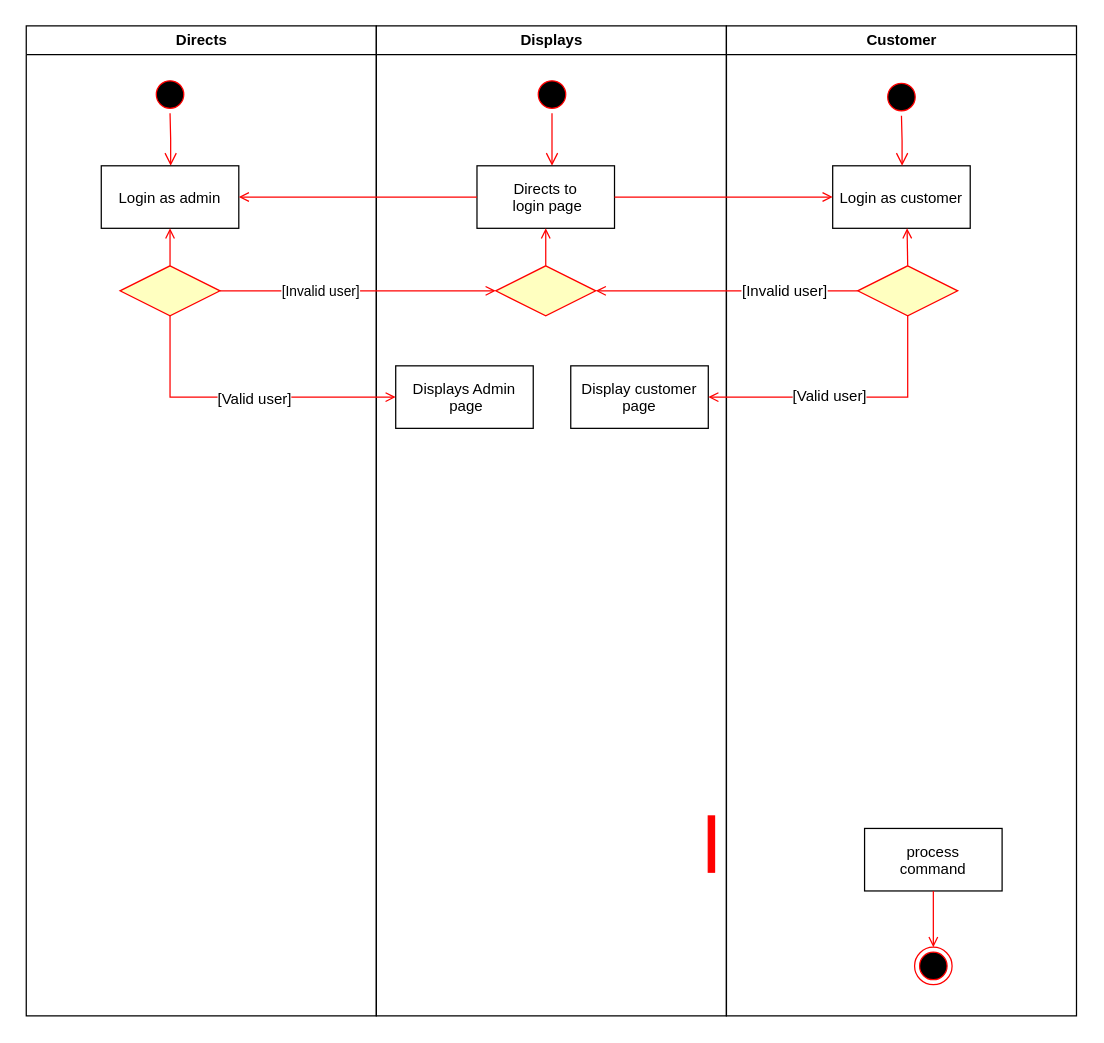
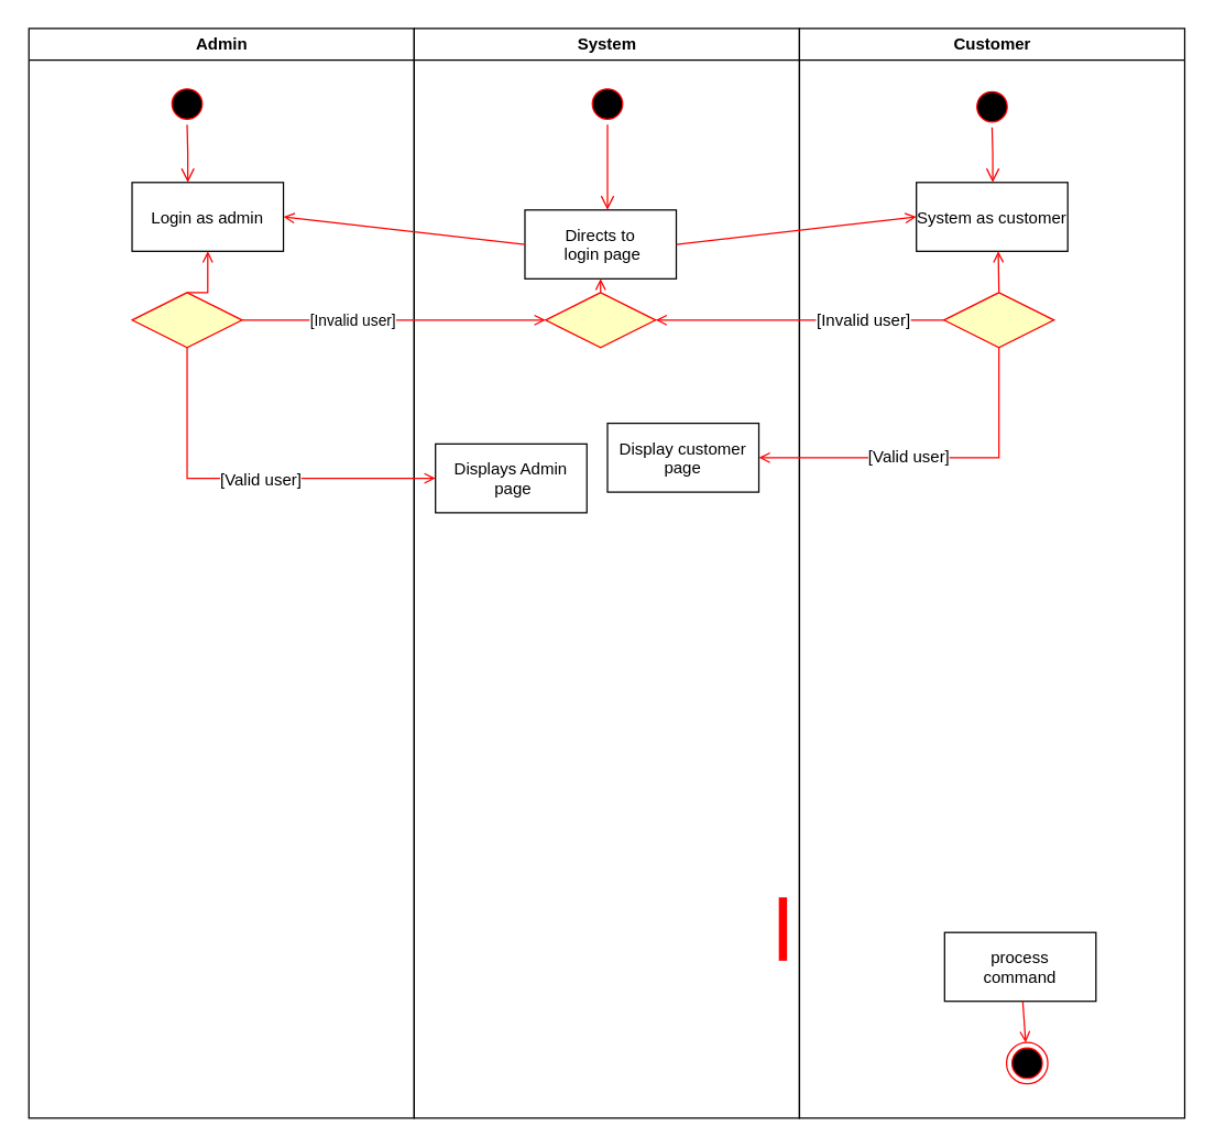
  <mxCell id="0" />
  <mxCell id="1" parent="0" />
- <mxCell id="2" value="Directs" style="swimlane;whiteSpace=wrap" parent="1" vertex="1"><mxGeometry x="20.5" y="20" width="280" height="792" as="geometry" /></mxCell>
+ <mxCell id="2" value="Admin" style="swimlane;whiteSpace=wrap" parent="1" vertex="1"><mxGeometry x="20.5" y="20" width="280" height="792" as="geometry" /></mxCell>
  <mxCell id="3" value="" style="ellipse;shape=startState;fillColor=#000000;strokeColor=#ff0000;" parent="2" vertex="1"><mxGeometry x="100" y="40" width="30" height="30" as="geometry" /></mxCell>
  <mxCell id="4" value="" style="edgeStyle=elbowEdgeStyle;elbow=horizontal;verticalAlign=bottom;endArrow=open;endSize=8;strokeColor=#FF0000;endFill=1;rounded=0" parent="2" source="3" target="5" edge="1"><mxGeometry x="100" y="40" as="geometry"><mxPoint x="115" y="110" as="targetPoint" /></mxGeometry></mxCell>
- <mxCell id="5" value="Login as admin" style="" parent="2" vertex="1"><mxGeometry x="60" y="112" width="110" height="50" as="geometry" /></mxCell>
+ <mxCell id="5" value="Login as admin" style="" parent="2" vertex="1"><mxGeometry x="75" y="112" width="110" height="50" as="geometry" /></mxCell>
  <mxCell id="6" style="edgeStyle=orthogonalEdgeStyle;rounded=0;orthogonalLoop=1;jettySize=auto;html=1;exitX=0.5;exitY=0;exitDx=0;exitDy=0;entryX=0.5;entryY=1;entryDx=0;entryDy=0;strokeColor=#FF0000;endFill=1;endArrow=open;" edge="1" parent="2" source="7" target="5"><mxGeometry relative="1" as="geometry" /></mxCell>
  <mxCell id="7" value="" style="rhombus;fillColor=#ffffc0;strokeColor=#ff0000;" vertex="1" parent="2"><mxGeometry x="75" y="192" width="80" height="40" as="geometry" /></mxCell>
- <mxCell id="8" value="Displays" style="swimlane;whiteSpace=wrap" parent="1" vertex="1"><mxGeometry x="300.5" y="20" width="280" height="792" as="geometry" /></mxCell>
+ <mxCell id="8" value="System" style="swimlane;whiteSpace=wrap" parent="1" vertex="1"><mxGeometry x="300.5" y="20" width="280" height="792" as="geometry" /></mxCell>
  <mxCell id="9" value="" style="ellipse;shape=startState;fillColor=#000000;strokeColor=#ff0000;" parent="8" vertex="1"><mxGeometry x="125.5" y="40" width="30" height="30" as="geometry" /></mxCell>
  <mxCell id="10" value="" style="edgeStyle=elbowEdgeStyle;elbow=horizontal;verticalAlign=bottom;endArrow=open;endSize=8;strokeColor=#FF0000;endFill=1;rounded=0" parent="8" source="9" target="11" edge="1"><mxGeometry x="105.5" y="20" as="geometry"><mxPoint x="120.5" y="90" as="targetPoint" /></mxGeometry></mxCell>
- <mxCell id="11" value="Directs to&#10; login page" style="" parent="8" vertex="1"><mxGeometry x="80.5" y="112" width="110" height="50" as="geometry" /></mxCell>
+ <mxCell id="11" value="Directs to&#10; login page" style="" parent="8" vertex="1"><mxGeometry x="80.5" y="132" width="110" height="50" as="geometry" /></mxCell>
  <mxCell id="12" style="edgeStyle=orthogonalEdgeStyle;rounded=0;orthogonalLoop=1;jettySize=auto;html=1;exitX=0.5;exitY=0;exitDx=0;exitDy=0;entryX=0.5;entryY=1;entryDx=0;entryDy=0;strokeColor=#FF0000;endFill=1;endArrow=open;" edge="1" parent="8" source="13" target="11"><mxGeometry relative="1" as="geometry" /></mxCell>
  <mxCell id="13" value="" style="rhombus;fillColor=#ffffc0;strokeColor=#ff0000;" parent="8" vertex="1"><mxGeometry x="95.5" y="192" width="80" height="40" as="geometry" /></mxCell>
  <mxCell id="14" value="" style="whiteSpace=wrap;strokeColor=#FF0000;fillColor=#FF0000" parent="8" vertex="1"><mxGeometry x="265.5" y="632" width="5" height="45" as="geometry" /></mxCell>
- <mxCell id="15" value="Displays Admin&#10; page" style="" parent="8" vertex="1"><mxGeometry x="15.5" y="272" width="110" height="50" as="geometry" /></mxCell>
- <mxCell id="16" value="Display customer&#10;page" style="" vertex="1" parent="8"><mxGeometry x="155.5" y="272" width="110" height="50" as="geometry" /></mxCell>
+ <mxCell id="15" value="Displays Admin&#10; page" style="" parent="8" vertex="1"><mxGeometry x="15.5" y="302" width="110" height="50" as="geometry" /></mxCell>
+ <mxCell id="16" value="Display customer&#10;page" style="" vertex="1" parent="8"><mxGeometry x="140.5" y="287" width="110" height="50" as="geometry" /></mxCell>
  <mxCell id="17" value="Customer" style="swimlane;whiteSpace=wrap" parent="1" vertex="1"><mxGeometry x="580.5" y="20" width="280" height="792" as="geometry" /></mxCell>
- <mxCell id="18" value="process&#10;command" style="" parent="17" vertex="1"><mxGeometry x="110.5" y="642" width="110" height="50" as="geometry" /></mxCell>
+ <mxCell id="18" value="process&#10;command" style="" parent="17" vertex="1"><mxGeometry x="105.5" y="657" width="110" height="50" as="geometry" /></mxCell>
  <mxCell id="19" value="" style="ellipse;shape=endState;fillColor=#000000;strokeColor=#ff0000" parent="17" vertex="1"><mxGeometry x="150.5" y="737" width="30" height="30" as="geometry" /></mxCell>
  <mxCell id="20" value="" style="endArrow=open;strokeColor=#FF0000;endFill=1;rounded=0" parent="17" source="18" target="19" edge="1"><mxGeometry relative="1" as="geometry" /></mxCell>
  <mxCell id="21" value="" style="ellipse;shape=startState;fillColor=#000000;strokeColor=#ff0000;" vertex="1" parent="17"><mxGeometry x="125" y="42" width="30" height="30" as="geometry" /></mxCell>
- <mxCell id="22" value="Login as customer" style="" vertex="1" parent="17"><mxGeometry x="85" y="112" width="110" height="50" as="geometry" /></mxCell>
+ <mxCell id="22" value="System as customer" style="" vertex="1" parent="17"><mxGeometry x="85" y="112" width="110" height="50" as="geometry" /></mxCell>
  <mxCell id="23" value="" style="edgeStyle=elbowEdgeStyle;elbow=horizontal;verticalAlign=bottom;endArrow=open;endSize=8;strokeColor=#FF0000;endFill=1;rounded=0" edge="1" source="21" target="22" parent="17"><mxGeometry x="125" y="42" as="geometry"><mxPoint x="140" y="112" as="targetPoint" /></mxGeometry></mxCell>
  <mxCell id="24" style="edgeStyle=orthogonalEdgeStyle;rounded=0;orthogonalLoop=1;jettySize=auto;html=1;exitX=0.5;exitY=0;exitDx=0;exitDy=0;entryX=0.5;entryY=1;entryDx=0;entryDy=0;strokeColor=#FF0000;endFill=1;endArrow=open;" edge="1" source="25" parent="17"><mxGeometry relative="1" as="geometry"><mxPoint x="144.5" y="162" as="targetPoint" /><Array as="points"><mxPoint x="145" y="192" /></Array></mxGeometry></mxCell>
  <mxCell id="25" value="" style="rhombus;fillColor=#ffffc0;strokeColor=#ff0000;" vertex="1" parent="17"><mxGeometry x="105" y="192" width="80" height="40" as="geometry" /></mxCell>
  <mxCell id="26" value="" style="endArrow=open;strokeColor=#FF0000;endFill=1;rounded=0;exitX=1;exitY=0.5;exitDx=0;exitDy=0;entryX=0;entryY=0.5;entryDx=0;entryDy=0;" edge="1" parent="1" source="11" target="22"><mxGeometry relative="1" as="geometry"><mxPoint x="526" y="152" as="sourcePoint" /><mxPoint x="905" y="403" as="targetPoint" /></mxGeometry></mxCell>
  <mxCell id="27" value="" style="endArrow=open;strokeColor=#FF0000;endFill=1;rounded=0;exitX=0;exitY=0.5;exitDx=0;exitDy=0;entryX=1;entryY=0.5;entryDx=0;entryDy=0;" edge="1" parent="1" source="11" target="5"><mxGeometry relative="1" as="geometry"><mxPoint x="506" y="167" as="sourcePoint" /><mxPoint x="675.5" y="167" as="targetPoint" /></mxGeometry></mxCell>
  <mxCell id="28" style="edgeStyle=orthogonalEdgeStyle;rounded=0;orthogonalLoop=1;jettySize=auto;html=1;exitX=1;exitY=0.5;exitDx=0;exitDy=0;entryX=0;entryY=0.5;entryDx=0;entryDy=0;strokeColor=#FF0000;endFill=1;endArrow=open;" edge="1" parent="1" source="7" target="13"><mxGeometry relative="1" as="geometry" /></mxCell>
  <mxCell id="29" value="[Invalid user]" style="edgeLabel;html=1;align=center;verticalAlign=middle;resizable=0;points=[];" vertex="1" connectable="0" parent="28"><mxGeometry x="-0.211" relative="1" as="geometry"><mxPoint x="-7" as="offset" /></mxGeometry></mxCell>
  <mxCell id="30" style="edgeStyle=orthogonalEdgeStyle;rounded=0;orthogonalLoop=1;jettySize=auto;html=1;exitX=0;exitY=0.5;exitDx=0;exitDy=0;entryX=1;entryY=0.5;entryDx=0;entryDy=0;strokeColor=#FF0000;endFill=1;endArrow=open;" edge="1" parent="1" source="25" target="13"><mxGeometry relative="1" as="geometry" /></mxCell>
  <mxCell id="31" value="[Invalid user]" style="edgeLabel;html=1;align=center;verticalAlign=middle;resizable=0;points=[];fontSize=12;" vertex="1" connectable="0" parent="30"><mxGeometry x="-0.365" y="1" relative="1" as="geometry"><mxPoint x="8" y="-1" as="offset" /></mxGeometry></mxCell>
  <mxCell id="32" style="edgeStyle=orthogonalEdgeStyle;rounded=0;orthogonalLoop=1;jettySize=auto;html=1;exitX=0.5;exitY=1;exitDx=0;exitDy=0;entryX=0;entryY=0.5;entryDx=0;entryDy=0;fontSize=11;strokeColor=#FF0000;endFill=1;endArrow=open;" edge="1" parent="1" source="7" target="15"><mxGeometry relative="1" as="geometry" /></mxCell>
  <mxCell id="33" value="[Valid user]" style="edgeLabel;html=1;align=center;verticalAlign=middle;resizable=0;points=[];fontSize=12;" vertex="1" connectable="0" parent="32"><mxGeometry x="0.072" y="-1" relative="1" as="geometry"><mxPoint as="offset" /></mxGeometry></mxCell>
  <mxCell id="34" style="edgeStyle=orthogonalEdgeStyle;rounded=0;orthogonalLoop=1;jettySize=auto;html=1;exitX=0.5;exitY=1;exitDx=0;exitDy=0;entryX=1;entryY=0.5;entryDx=0;entryDy=0;fontSize=11;strokeColor=#FF0000;endFill=1;endArrow=open;" edge="1" parent="1" source="25" target="16"><mxGeometry relative="1" as="geometry" /></mxCell>
  <mxCell id="35" value="[Valid user]" style="edgeLabel;html=1;align=center;verticalAlign=middle;resizable=0;points=[];fontSize=12;" vertex="1" connectable="0" parent="34"><mxGeometry x="0.144" y="-1" relative="1" as="geometry"><mxPoint as="offset" /></mxGeometry></mxCell>
